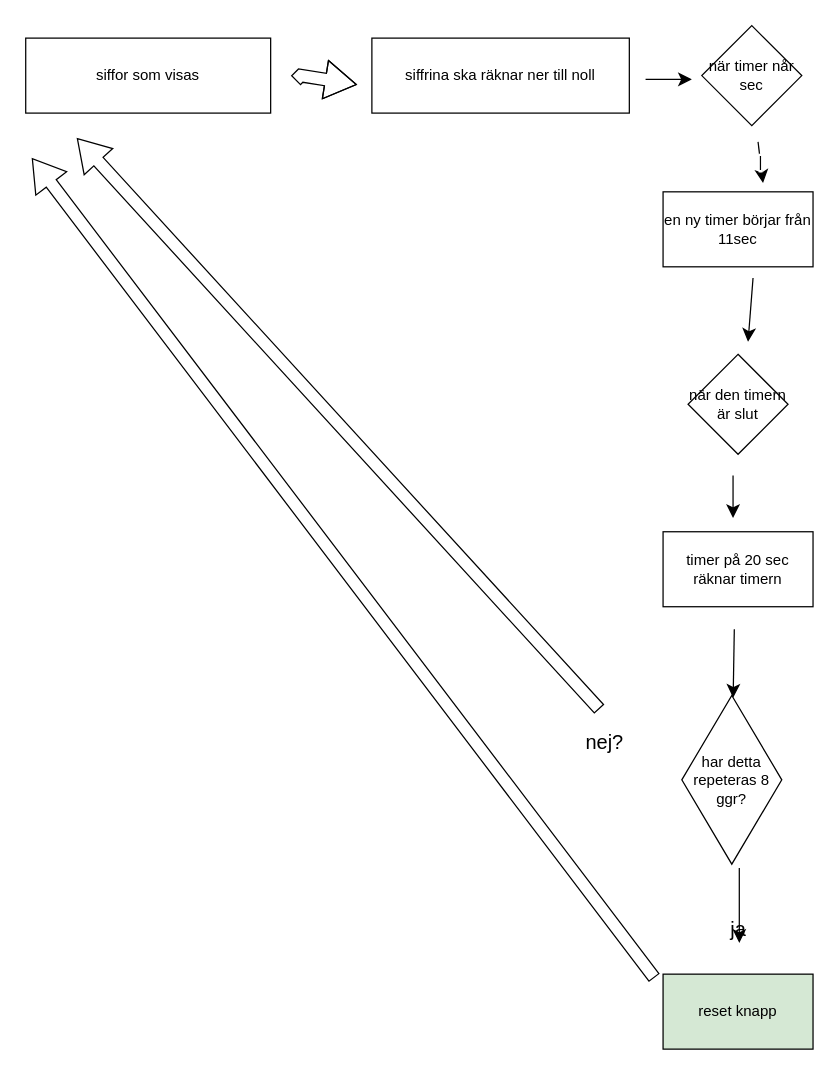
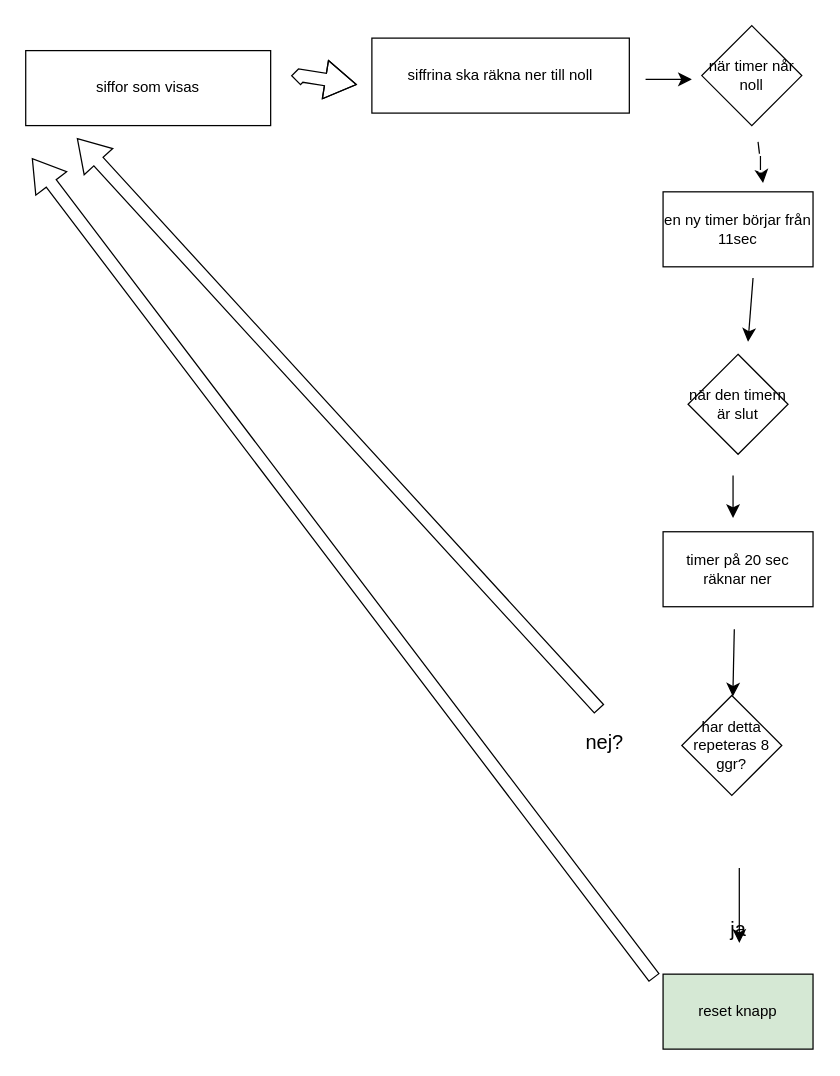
  <mxCell id="0" />
  <mxCell id="1" parent="0" />
- <mxCell id="2" value="siffor som visas " style="rounded=0;whiteSpace=wrap;html=1;" vertex="1" parent="1"><mxGeometry x="20" y="30" width="196" height="60" as="geometry" /></mxCell>
- <mxCell id="3" value="siffrina ska räknar ner till noll" style="rounded=0;whiteSpace=wrap;html=1;" vertex="1" parent="1"><mxGeometry x="297" y="30" width="206" height="60" as="geometry" /></mxCell>
+ <mxCell id="2" value="siffor som visas " style="rounded=0;whiteSpace=wrap;html=1;" vertex="1" parent="1"><mxGeometry x="20" y="40" width="196" height="60" as="geometry" /></mxCell>
+ <mxCell id="3" value="siffrina ska räkna ner till noll" style="rounded=0;whiteSpace=wrap;html=1;" vertex="1" parent="1"><mxGeometry x="297" y="30" width="206" height="60" as="geometry" /></mxCell>
  <mxCell id="4" value="en ny timer börjar från 11sec" style="rounded=0;whiteSpace=wrap;html=1;" vertex="1" parent="1"><mxGeometry x="530" y="153" width="120" height="60" as="geometry" /></mxCell>
- <mxCell id="5" value="när timer når sec" style="rhombus;whiteSpace=wrap;html=1;" vertex="1" parent="1"><mxGeometry x="561" y="20" width="80" height="80" as="geometry" /></mxCell>
+ <mxCell id="5" value="när timer når noll" style="rhombus;whiteSpace=wrap;html=1;" vertex="1" parent="1"><mxGeometry x="561" y="20" width="80" height="80" as="geometry" /></mxCell>
  <mxCell id="6" value="när den timern är slut" style="rhombus;whiteSpace=wrap;html=1;" vertex="1" parent="1"><mxGeometry x="550" y="283" width="80" height="80" as="geometry" /></mxCell>
- <mxCell id="7" value="timer på 20 sec räknar timern" style="rounded=0;whiteSpace=wrap;html=1;" vertex="1" parent="1"><mxGeometry x="530" y="425" width="120" height="60" as="geometry" /></mxCell>
+ <mxCell id="7" value="timer på 20 sec räknar ner" style="rounded=0;whiteSpace=wrap;html=1;" vertex="1" parent="1"><mxGeometry x="530" y="425" width="120" height="60" as="geometry" /></mxCell>
  <mxCell id="8" value="" style="shape=flexArrow;endArrow=classic;html=1;rounded=0;fontSize=12;startSize=8;endSize=8;curved=1;" edge="1" parent="1"><mxGeometry width="50" height="50" relative="1" as="geometry"><mxPoint x="479" y="567" as="sourcePoint" /><mxPoint x="61" y="110" as="targetPoint" /></mxGeometry></mxCell>
  <mxCell id="9" value="" style="shape=flexArrow;endArrow=classic;html=1;rounded=0;fontSize=12;startSize=8;endSize=8;curved=1;entryX=0;entryY=0.887;entryDx=0;entryDy=0;entryPerimeter=0;" edge="1" parent="1"><mxGeometry width="50" height="50" relative="1" as="geometry"><mxPoint x="236" y="64" as="sourcePoint" /><mxPoint x="285" y="67.22" as="targetPoint" /><Array as="points"><mxPoint x="240" y="60" /></Array></mxGeometry></mxCell>
  <mxCell id="10" value="" style="endArrow=classic;html=1;rounded=0;fontSize=12;startSize=8;endSize=8;curved=1;" edge="1" parent="1"><mxGeometry width="50" height="50" relative="1" as="geometry"><mxPoint x="516" y="63" as="sourcePoint" /><mxPoint x="553" y="63" as="targetPoint" /></mxGeometry></mxCell>
  <mxCell id="11" value="|" style="endArrow=classic;html=1;rounded=0;fontSize=12;startSize=8;endSize=8;curved=1;" edge="1" parent="1"><mxGeometry width="50" height="50" relative="1" as="geometry"><mxPoint x="606" y="113" as="sourcePoint" /><mxPoint x="610" y="146" as="targetPoint" /></mxGeometry></mxCell>
  <mxCell id="12" value="" style="endArrow=classic;html=1;rounded=0;fontSize=12;startSize=8;endSize=8;curved=1;" edge="1" parent="1"><mxGeometry width="50" height="50" relative="1" as="geometry"><mxPoint x="602" y="222" as="sourcePoint" /><mxPoint x="598" y="273" as="targetPoint" /></mxGeometry></mxCell>
  <mxCell id="13" value="" style="endArrow=classic;html=1;rounded=0;fontSize=12;startSize=8;endSize=8;curved=1;" edge="1" parent="1"><mxGeometry width="50" height="50" relative="1" as="geometry"><mxPoint x="586" y="380" as="sourcePoint" /><mxPoint x="586" y="414" as="targetPoint" /></mxGeometry></mxCell>
  <mxCell id="14" value="" style="endArrow=classic;html=1;rounded=0;fontSize=12;startSize=8;endSize=8;curved=1;" edge="1" parent="1" target="15"><mxGeometry width="50" height="50" relative="1" as="geometry"><mxPoint x="587" y="503" as="sourcePoint" /><mxPoint x="587" y="571" as="targetPoint" /></mxGeometry></mxCell>
- <mxCell id="15" value="har detta repeteras 8 ggr?" style="rhombus;whiteSpace=wrap;html=1;" vertex="1" parent="1"><mxGeometry x="545" y="556" width="80" height="135" as="geometry" /></mxCell>
+ <mxCell id="15" value="har detta repeteras 8 ggr?" style="rhombus;whiteSpace=wrap;html=1;" vertex="1" parent="1"><mxGeometry x="545" y="556" width="80" height="80" as="geometry" /></mxCell>
  <mxCell id="16" value="nej?" style="text;html=1;align=center;verticalAlign=middle;resizable=0;points=[];autosize=1;strokeColor=none;fillColor=none;fontSize=16;" vertex="1" parent="1"><mxGeometry x="458.5" y="577.5" width="48" height="31" as="geometry" /></mxCell>
  <mxCell id="17" value="ja" style="text;html=1;align=center;verticalAlign=middle;resizable=0;points=[];autosize=1;strokeColor=none;fillColor=none;fontSize=16;" vertex="1" parent="1"><mxGeometry x="574.5" y="727.5" width="30" height="31" as="geometry" /></mxCell>
  <mxCell id="18" value="" style="endArrow=classic;html=1;rounded=0;fontSize=12;startSize=8;endSize=8;curved=1;" edge="1" parent="1"><mxGeometry width="50" height="50" relative="1" as="geometry"><mxPoint x="591" y="694" as="sourcePoint" /><mxPoint x="591" y="754" as="targetPoint" /></mxGeometry></mxCell>
  <mxCell id="19" value="reset knapp" style="rounded=0;whiteSpace=wrap;html=1;fillColor=#d5e8d4;" vertex="1" parent="1"><mxGeometry x="530" y="779" width="120" height="60" as="geometry" /></mxCell>
  <mxCell id="20" value="" style="shape=flexArrow;endArrow=classic;html=1;rounded=0;fontSize=12;startSize=8;endSize=8;curved=1;" edge="1" parent="1"><mxGeometry width="50" height="50" relative="1" as="geometry"><mxPoint x="523" y="782" as="sourcePoint" /><mxPoint x="25" y="126" as="targetPoint" /></mxGeometry></mxCell>
